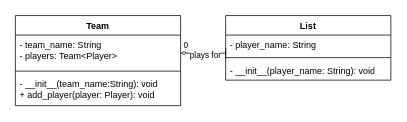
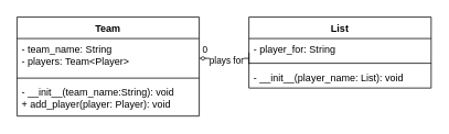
  <mxCell id="0" />
  <mxCell id="1" parent="0" />
  <mxCell id="2" value="Team" style="swimlane;fontStyle=1;align=center;verticalAlign=top;childLayout=stackLayout;horizontal=1;startSize=26;horizontalStack=0;resizeParent=1;resizeParentMax=0;resizeLast=0;collapsible=1;marginBottom=0;whiteSpace=wrap;html=1;" vertex="1" parent="1"><mxGeometry x="20" y="20" width="220" height="120" as="geometry" /></mxCell>
  <mxCell id="3" value="- team_name: String&lt;div&gt;- players: Team&amp;lt;Player&amp;gt;&lt;/div&gt;" style="text;strokeColor=none;fillColor=none;align=left;verticalAlign=top;spacingLeft=4;spacingRight=4;overflow=hidden;rotatable=0;points=[[0,0.5],[1,0.5]];portConstraint=eastwest;whiteSpace=wrap;html=1;" vertex="1" parent="2"><mxGeometry y="26" width="220" height="44" as="geometry" /></mxCell>
  <mxCell id="4" value="" style="line;strokeWidth=1;fillColor=none;align=left;verticalAlign=middle;spacingTop=-1;spacingLeft=3;spacingRight=3;rotatable=0;labelPosition=right;points=[];portConstraint=eastwest;strokeColor=inherit;" vertex="1" parent="2"><mxGeometry y="70" width="220" height="8" as="geometry" /></mxCell>
  <mxCell id="5" value="- __init__(team_name:String): void&lt;div&gt;+ add_player(player: Player): void&lt;/div&gt;" style="text;strokeColor=none;fillColor=none;align=left;verticalAlign=top;spacingLeft=4;spacingRight=4;overflow=hidden;rotatable=0;points=[[0,0.5],[1,0.5]];portConstraint=eastwest;whiteSpace=wrap;html=1;" vertex="1" parent="2"><mxGeometry y="78" width="220" height="42" as="geometry" /></mxCell>
  <mxCell id="6" value="List" style="swimlane;fontStyle=1;align=center;verticalAlign=top;childLayout=stackLayout;horizontal=1;startSize=26;horizontalStack=0;resizeParent=1;resizeParentMax=0;resizeLast=0;collapsible=1;marginBottom=0;whiteSpace=wrap;html=1;" vertex="1" parent="1"><mxGeometry x="300" y="20" width="220" height="86" as="geometry" /></mxCell>
- <mxCell id="7" value="- player_name: String" style="text;strokeColor=none;fillColor=none;align=left;verticalAlign=top;spacingLeft=4;spacingRight=4;overflow=hidden;rotatable=0;points=[[0,0.5],[1,0.5]];portConstraint=eastwest;whiteSpace=wrap;html=1;" vertex="1" parent="6"><mxGeometry y="26" width="220" height="26" as="geometry" /></mxCell>
+ <mxCell id="7" value="- player_for: String" style="text;strokeColor=none;fillColor=none;align=left;verticalAlign=top;spacingLeft=4;spacingRight=4;overflow=hidden;rotatable=0;points=[[0,0.5],[1,0.5]];portConstraint=eastwest;whiteSpace=wrap;html=1;" vertex="1" parent="6"><mxGeometry y="26" width="220" height="26" as="geometry" /></mxCell>
  <mxCell id="8" value="" style="line;strokeWidth=1;fillColor=none;align=left;verticalAlign=middle;spacingTop=-1;spacingLeft=3;spacingRight=3;rotatable=0;labelPosition=right;points=[];portConstraint=eastwest;strokeColor=inherit;" vertex="1" parent="6"><mxGeometry y="52" width="220" height="8" as="geometry" /></mxCell>
- <mxCell id="9" value="- __init__(player_name: String): void" style="text;strokeColor=none;fillColor=none;align=left;verticalAlign=top;spacingLeft=4;spacingRight=4;overflow=hidden;rotatable=0;points=[[0,0.5],[1,0.5]];portConstraint=eastwest;whiteSpace=wrap;html=1;" vertex="1" parent="6"><mxGeometry y="60" width="220" height="26" as="geometry" /></mxCell>
+ <mxCell id="9" value="- __init__(player_name: List): void" style="text;strokeColor=none;fillColor=none;align=left;verticalAlign=top;spacingLeft=4;spacingRight=4;overflow=hidden;rotatable=0;points=[[0,0.5],[1,0.5]];portConstraint=eastwest;whiteSpace=wrap;html=1;" vertex="1" parent="6"><mxGeometry y="60" width="220" height="26" as="geometry" /></mxCell>
  <mxCell id="10" value="" style="endArrow=baseDash;endFill=0;endSize=12;html=1;rounded=0;startArrow=diamondThin;startFill=0;" edge="1" parent="1"><mxGeometry width="160" relative="1" as="geometry"><mxPoint x="240" y="70" as="sourcePoint" /><mxPoint x="300" y="70" as="targetPoint" /></mxGeometry></mxCell>
  <mxCell id="11" value="0" style="edgeLabel;html=1;align=center;verticalAlign=middle;resizable=0;points=[];" vertex="1" connectable="0" parent="10"><mxGeometry x="-0.8" y="11" relative="1" as="geometry"><mxPoint as="offset" /></mxGeometry></mxCell>
  <mxCell id="12" value="plays for" style="edgeLabel;html=1;align=center;verticalAlign=middle;resizable=0;points=[];" vertex="1" connectable="0" parent="10"><mxGeometry x="0.067" y="-2" relative="1" as="geometry"><mxPoint as="offset" /></mxGeometry></mxCell>
